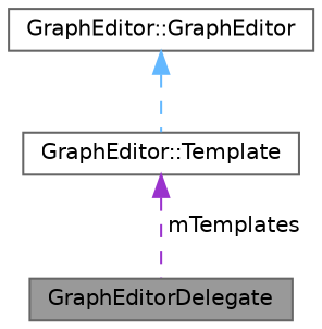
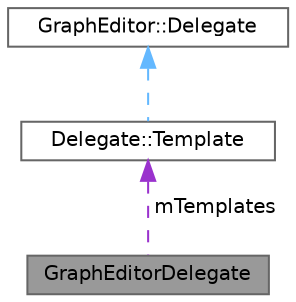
  digraph {
    node [color=gray40 fillcolor=white fontname=Helvetica fontsize=10 shape=box style=filled]
    edge [dir=back fontname=Helvetica fontsize=10 labelfontname=Helvetica labelfontsize=10 style=dashed]
    n1 [fillcolor=grey60 fontcolor=black height=0.2 label=GraphEditorDelegate width=0.4]
-   n2 [height=0.2 label="GraphEditor::GraphEditor" width=0.4]
-   n3 [height=0.2 label="GraphEditor::Template" width=0.4]
+   n2 [height=0.2 label="GraphEditor::Delegate" width=0.4]
+   n3 [height=0.2 label="Delegate::Template" width=0.4]
    n2 -> n3 [color=steelblue1]
    n3 -> n1 [color=darkorchid3 label=" mTemplates"]
  }
